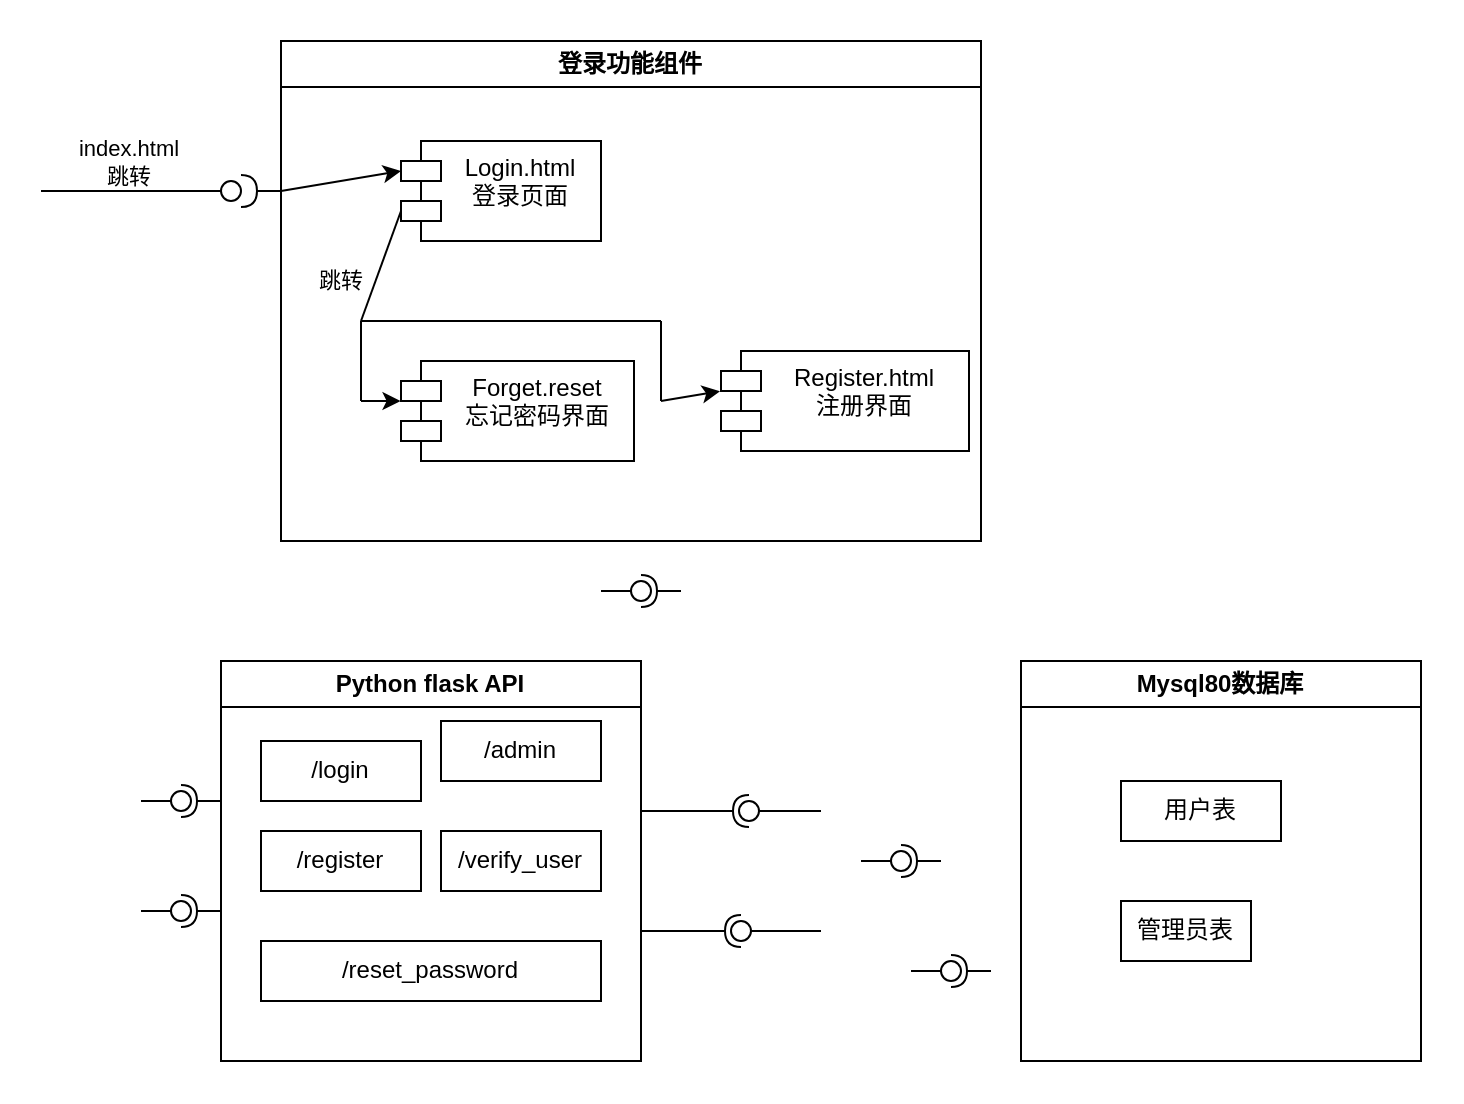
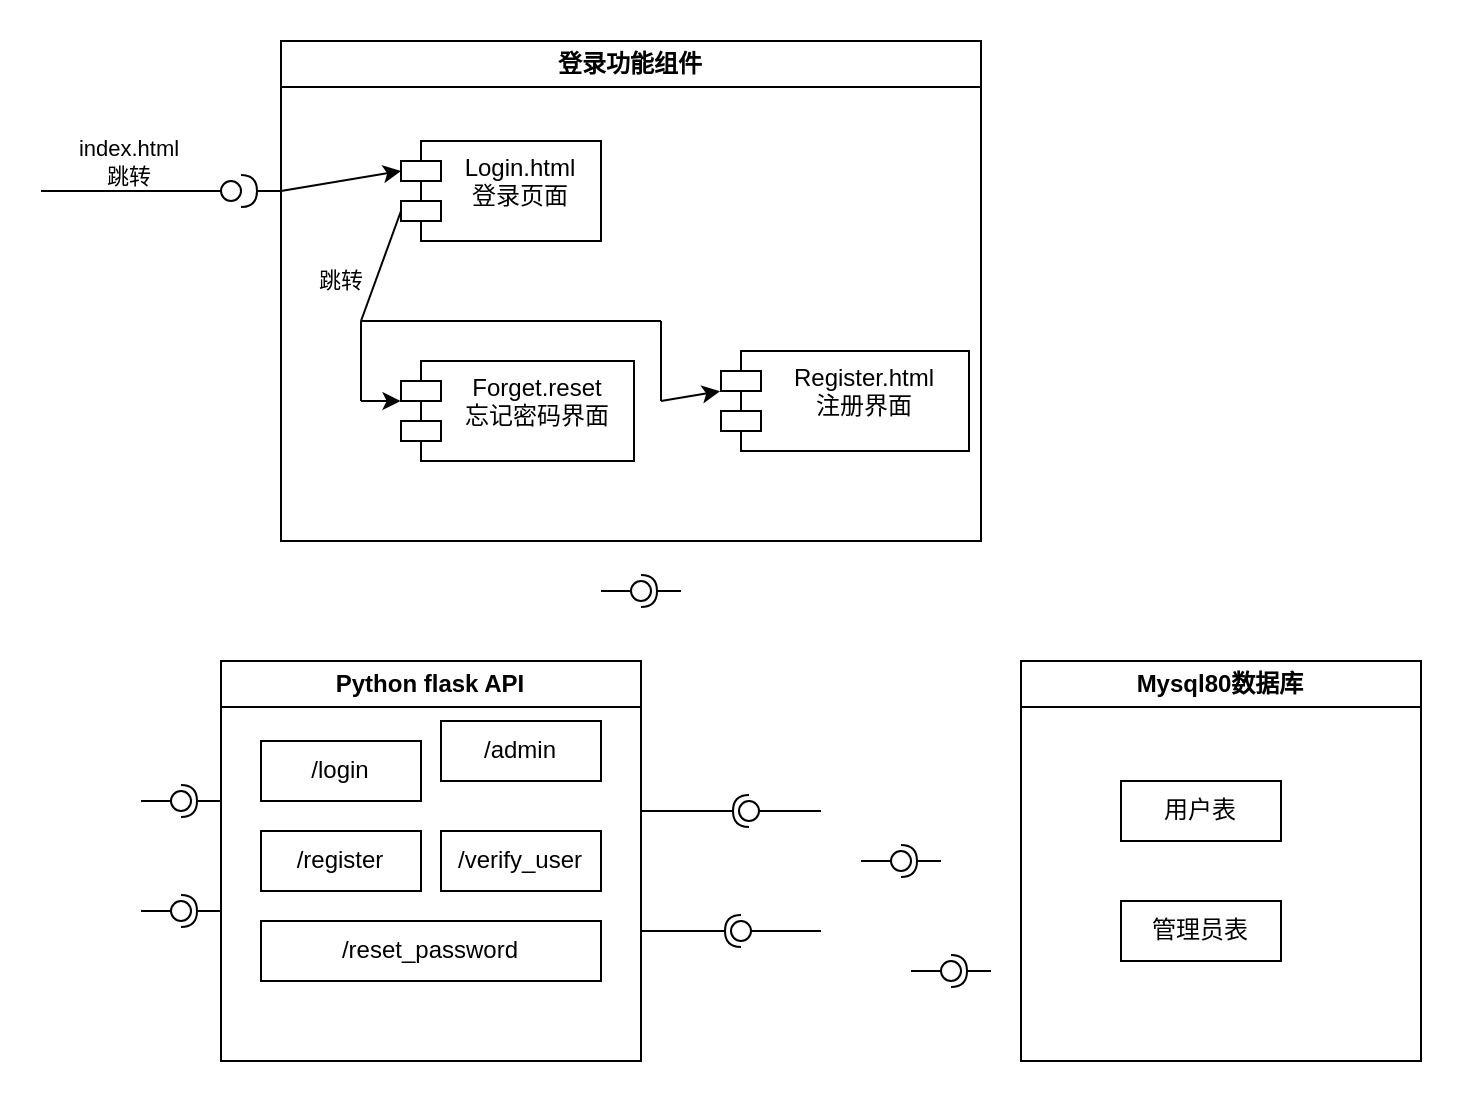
  <mxCell id="0" />
  <mxCell id="1" parent="0" />
  <mxCell id="2" value="登录功能组件" style="swimlane;whiteSpace=wrap;html=1;" vertex="1" parent="1"><mxGeometry x="140" y="20" width="350" height="250" as="geometry" /></mxCell>
  <mxCell id="3" value="Login.html&lt;div&gt;登录页面&lt;/div&gt;" style="shape=module;align=left;spacingLeft=20;align=center;verticalAlign=top;whiteSpace=wrap;html=1;" vertex="1" parent="2"><mxGeometry x="60" y="50" width="100" height="50" as="geometry" /></mxCell>
  <mxCell id="4" value="Forget.reset&lt;div&gt;忘记密码界面&lt;/div&gt;" style="shape=module;align=left;spacingLeft=20;align=center;verticalAlign=top;whiteSpace=wrap;html=1;" vertex="1" parent="2"><mxGeometry x="60" y="160" width="116.5" height="50" as="geometry" /></mxCell>
  <mxCell id="5" value="Register.html&lt;div&gt;注册界面&lt;/div&gt;" style="shape=module;align=left;spacingLeft=20;align=center;verticalAlign=top;whiteSpace=wrap;html=1;" vertex="1" parent="2"><mxGeometry x="220" y="155" width="124" height="50" as="geometry" /></mxCell>
  <mxCell id="6" value="" style="endArrow=none;html=1;rounded=0;" edge="1" parent="2"><mxGeometry width="50" height="50" relative="1" as="geometry"><mxPoint x="40" y="140" as="sourcePoint" /><mxPoint x="190" y="140" as="targetPoint" /></mxGeometry></mxCell>
  <mxCell id="7" value="" style="endArrow=none;html=1;rounded=0;" edge="1" parent="2"><mxGeometry width="50" height="50" relative="1" as="geometry"><mxPoint x="40" y="180" as="sourcePoint" /><mxPoint x="40" y="140" as="targetPoint" /></mxGeometry></mxCell>
  <mxCell id="8" value="" style="endArrow=none;html=1;rounded=0;" edge="1" parent="2"><mxGeometry width="50" height="50" relative="1" as="geometry"><mxPoint x="190" y="180" as="sourcePoint" /><mxPoint x="190" y="140" as="targetPoint" /></mxGeometry></mxCell>
  <mxCell id="9" value="Python flask API" style="swimlane;whiteSpace=wrap;html=1;" vertex="1" parent="1"><mxGeometry x="110" y="330" width="210" height="200" as="geometry" /></mxCell>
  <mxCell id="10" value="/verify_user" style="rounded=0;whiteSpace=wrap;html=1;" vertex="1" parent="9"><mxGeometry x="110" y="85" width="80" height="30" as="geometry" /></mxCell>
  <mxCell id="11" value="/admin" style="rounded=0;whiteSpace=wrap;html=1;" vertex="1" parent="9"><mxGeometry x="110" y="30" width="80" height="30" as="geometry" /></mxCell>
  <mxCell id="12" value="/login" style="rounded=0;whiteSpace=wrap;html=1;" vertex="1" parent="9"><mxGeometry x="20" y="40" width="80" height="30" as="geometry" /></mxCell>
  <mxCell id="13" value="/register" style="rounded=0;whiteSpace=wrap;html=1;" vertex="1" parent="9"><mxGeometry x="20" y="85" width="80" height="30" as="geometry" /></mxCell>
- <mxCell id="14" value="/reset_password" style="rounded=0;whiteSpace=wrap;html=1;" vertex="1" parent="9"><mxGeometry x="20" y="140" width="170" height="30" as="geometry" /></mxCell>
+ <mxCell id="14" value="/reset_password" style="rounded=0;whiteSpace=wrap;html=1;" vertex="1" parent="9"><mxGeometry x="20" y="130" width="170" height="30" as="geometry" /></mxCell>
  <mxCell id="15" value="Mysql80数据库" style="swimlane;whiteSpace=wrap;html=1;" vertex="1" parent="1"><mxGeometry x="510" y="330" width="200" height="200" as="geometry" /></mxCell>
  <mxCell id="16" value="用户表" style="rounded=0;whiteSpace=wrap;html=1;" vertex="1" parent="15"><mxGeometry x="50" y="60" width="80" height="30" as="geometry" /></mxCell>
- <mxCell id="17" value="管理员表" style="rounded=0;whiteSpace=wrap;html=1;" vertex="1" parent="15"><mxGeometry x="50" y="120" width="65" height="30" as="geometry" /></mxCell>
+ <mxCell id="17" value="管理员表" style="rounded=0;whiteSpace=wrap;html=1;" vertex="1" parent="15"><mxGeometry x="50" y="120" width="80" height="30" as="geometry" /></mxCell>
  <mxCell id="18" value="" style="endArrow=classic;html=1;rounded=0;entryX=0;entryY=0;entryDx=0;entryDy=15;entryPerimeter=0;exitX=1;exitY=0.5;exitDx=0;exitDy=0;" edge="1" parent="1" target="3"><mxGeometry width="50" height="50" relative="1" as="geometry"><mxPoint x="140" y="95" as="sourcePoint" /><mxPoint x="330" y="210" as="targetPoint" /></mxGeometry></mxCell>
  <mxCell id="19" value="" style="endArrow=none;html=1;rounded=0;exitX=0;exitY=0;exitDx=0;exitDy=35;exitPerimeter=0;" edge="1" parent="1" source="3"><mxGeometry width="50" height="50" relative="1" as="geometry"><mxPoint x="300" y="250" as="sourcePoint" /><mxPoint x="180" y="160" as="targetPoint" /></mxGeometry></mxCell>
  <mxCell id="20" value="跳转" style="edgeLabel;html=1;align=center;verticalAlign=middle;resizable=0;points=[];" vertex="1" connectable="0" parent="19"><mxGeometry x="0.058" y="-1" relative="1" as="geometry"><mxPoint x="-19" y="6" as="offset" /></mxGeometry></mxCell>
  <mxCell id="21" value="" style="endArrow=classic;html=1;rounded=0;entryX=-0.004;entryY=0.403;entryDx=0;entryDy=0;entryPerimeter=0;" edge="1" parent="1" target="5"><mxGeometry width="50" height="50" relative="1" as="geometry"><mxPoint x="330" y="200" as="sourcePoint" /><mxPoint x="350" y="199" as="targetPoint" /></mxGeometry></mxCell>
  <mxCell id="22" value="" style="endArrow=classic;html=1;rounded=0;entryX=-0.002;entryY=0.401;entryDx=0;entryDy=0;entryPerimeter=0;" edge="1" parent="1" target="4"><mxGeometry width="50" height="50" relative="1" as="geometry"><mxPoint x="180" y="200" as="sourcePoint" /><mxPoint x="199" y="201" as="targetPoint" /></mxGeometry></mxCell>
  <mxCell id="23" value="" style="ellipse;whiteSpace=wrap;html=1;align=center;aspect=fixed;fillColor=none;strokeColor=none;resizable=0;perimeter=centerPerimeter;rotatable=0;allowArrows=0;points=[];outlineConnect=1;" vertex="1" parent="1"><mxGeometry x="200" y="180" width="10" height="10" as="geometry" /></mxCell>
  <mxCell id="24" value="" style="rounded=0;orthogonalLoop=1;jettySize=auto;html=1;endArrow=halfCircle;endFill=0;endSize=6;strokeWidth=1;sketch=0;" edge="1" parent="1"><mxGeometry relative="1" as="geometry"><mxPoint x="140" y="95" as="sourcePoint" /><mxPoint x="120" y="95" as="targetPoint" /></mxGeometry></mxCell>
  <mxCell id="25" value="" style="rounded=0;orthogonalLoop=1;jettySize=auto;html=1;endArrow=oval;endFill=0;sketch=0;sourcePerimeterSpacing=0;targetPerimeterSpacing=0;endSize=10;" edge="1" target="27" parent="1"><mxGeometry relative="1" as="geometry"><mxPoint x="20" y="95" as="sourcePoint" /></mxGeometry></mxCell>
  <mxCell id="26" value="index.html&lt;div&gt;跳转&lt;/div&gt;" style="edgeLabel;html=1;align=center;verticalAlign=middle;resizable=0;points=[];" vertex="1" connectable="0" parent="25"><mxGeometry x="-0.092" relative="1" as="geometry"><mxPoint y="-15" as="offset" /></mxGeometry></mxCell>
  <mxCell id="27" value="" style="ellipse;whiteSpace=wrap;html=1;align=center;aspect=fixed;fillColor=none;strokeColor=none;resizable=0;perimeter=centerPerimeter;rotatable=0;allowArrows=0;points=[];outlineConnect=1;" vertex="1" parent="1"><mxGeometry x="110" y="90" width="10" height="10" as="geometry" /></mxCell>
  <mxCell id="28" value="" style="rounded=0;orthogonalLoop=1;jettySize=auto;html=1;endArrow=halfCircle;endFill=0;endSize=6;strokeWidth=1;sketch=0;" edge="1" target="30" parent="1"><mxGeometry relative="1" as="geometry"><mxPoint x="470" y="430" as="sourcePoint" /></mxGeometry></mxCell>
  <mxCell id="29" value="" style="rounded=0;orthogonalLoop=1;jettySize=auto;html=1;endArrow=oval;endFill=0;sketch=0;sourcePerimeterSpacing=0;targetPerimeterSpacing=0;endSize=10;" edge="1" target="30" parent="1"><mxGeometry relative="1" as="geometry"><mxPoint x="430" y="430" as="sourcePoint" /></mxGeometry></mxCell>
  <mxCell id="30" value="" style="ellipse;whiteSpace=wrap;html=1;align=center;aspect=fixed;fillColor=none;strokeColor=none;resizable=0;perimeter=centerPerimeter;rotatable=0;allowArrows=0;points=[];outlineConnect=1;" vertex="1" parent="1"><mxGeometry x="445" y="425" width="10" height="10" as="geometry" /></mxCell>
  <mxCell id="31" value="" style="rounded=0;orthogonalLoop=1;jettySize=auto;html=1;endArrow=halfCircle;endFill=0;endSize=6;strokeWidth=1;sketch=0;" edge="1" target="33" parent="1"><mxGeometry relative="1" as="geometry"><mxPoint x="110" y="400" as="sourcePoint" /></mxGeometry></mxCell>
  <mxCell id="32" value="" style="rounded=0;orthogonalLoop=1;jettySize=auto;html=1;endArrow=oval;endFill=0;sketch=0;sourcePerimeterSpacing=0;targetPerimeterSpacing=0;endSize=10;" edge="1" target="33" parent="1"><mxGeometry relative="1" as="geometry"><mxPoint x="70" y="400" as="sourcePoint" /></mxGeometry></mxCell>
  <mxCell id="33" value="" style="ellipse;whiteSpace=wrap;html=1;align=center;aspect=fixed;fillColor=none;strokeColor=none;resizable=0;perimeter=centerPerimeter;rotatable=0;allowArrows=0;points=[];outlineConnect=1;" vertex="1" parent="1"><mxGeometry x="85" y="395" width="10" height="10" as="geometry" /></mxCell>
  <mxCell id="34" value="" style="rounded=0;orthogonalLoop=1;jettySize=auto;html=1;endArrow=halfCircle;endFill=0;endSize=6;strokeWidth=1;sketch=0;entryX=-0.265;entryY=0.6;entryDx=0;entryDy=0;entryPerimeter=0;" edge="1" target="36" parent="1"><mxGeometry relative="1" as="geometry"><mxPoint x="320" y="405" as="sourcePoint" /></mxGeometry></mxCell>
  <mxCell id="35" value="" style="rounded=0;orthogonalLoop=1;jettySize=auto;html=1;endArrow=oval;endFill=0;sketch=0;sourcePerimeterSpacing=0;targetPerimeterSpacing=0;endSize=10;" edge="1" target="36" parent="1"><mxGeometry relative="1" as="geometry"><mxPoint x="410" y="405" as="sourcePoint" /></mxGeometry></mxCell>
  <mxCell id="36" value="" style="ellipse;whiteSpace=wrap;html=1;align=center;aspect=fixed;fillColor=none;strokeColor=none;resizable=0;perimeter=centerPerimeter;rotatable=0;allowArrows=0;points=[];outlineConnect=1;" vertex="1" parent="1"><mxGeometry x="369" y="400" width="10" height="10" as="geometry" /></mxCell>
  <mxCell id="37" value="" style="rounded=0;orthogonalLoop=1;jettySize=auto;html=1;endArrow=halfCircle;endFill=0;endSize=6;strokeWidth=1;sketch=0;" edge="1" target="39" parent="1"><mxGeometry relative="1" as="geometry"><mxPoint x="320" y="465" as="sourcePoint" /></mxGeometry></mxCell>
  <mxCell id="38" value="" style="rounded=0;orthogonalLoop=1;jettySize=auto;html=1;endArrow=oval;endFill=0;sketch=0;sourcePerimeterSpacing=0;targetPerimeterSpacing=0;endSize=10;" edge="1" target="39" parent="1"><mxGeometry relative="1" as="geometry"><mxPoint x="410" y="465" as="sourcePoint" /></mxGeometry></mxCell>
  <mxCell id="39" value="" style="ellipse;whiteSpace=wrap;html=1;align=center;aspect=fixed;fillColor=none;strokeColor=none;resizable=0;perimeter=centerPerimeter;rotatable=0;allowArrows=0;points=[];outlineConnect=1;" vertex="1" parent="1"><mxGeometry x="365" y="460" width="10" height="10" as="geometry" /></mxCell>
  <mxCell id="40" value="" style="rounded=0;orthogonalLoop=1;jettySize=auto;html=1;endArrow=halfCircle;endFill=0;endSize=6;strokeWidth=1;sketch=0;" edge="1" target="42" parent="1"><mxGeometry relative="1" as="geometry"><mxPoint x="495" y="485" as="sourcePoint" /></mxGeometry></mxCell>
  <mxCell id="41" value="" style="rounded=0;orthogonalLoop=1;jettySize=auto;html=1;endArrow=oval;endFill=0;sketch=0;sourcePerimeterSpacing=0;targetPerimeterSpacing=0;endSize=10;" edge="1" target="42" parent="1"><mxGeometry relative="1" as="geometry"><mxPoint x="455" y="485" as="sourcePoint" /></mxGeometry></mxCell>
  <mxCell id="42" value="" style="ellipse;whiteSpace=wrap;html=1;align=center;aspect=fixed;fillColor=none;strokeColor=none;resizable=0;perimeter=centerPerimeter;rotatable=0;allowArrows=0;points=[];outlineConnect=1;" vertex="1" parent="1"><mxGeometry x="470" y="480" width="10" height="10" as="geometry" /></mxCell>
  <mxCell id="43" value="" style="rounded=0;orthogonalLoop=1;jettySize=auto;html=1;endArrow=halfCircle;endFill=0;endSize=6;strokeWidth=1;sketch=0;entryX=0.6;entryY=0.893;entryDx=0;entryDy=0;entryPerimeter=0;" edge="1" target="45" parent="1"><mxGeometry relative="1" as="geometry"><mxPoint x="110" y="455" as="sourcePoint" /><mxPoint x="90" y="450" as="targetPoint" /></mxGeometry></mxCell>
  <mxCell id="44" value="" style="rounded=0;orthogonalLoop=1;jettySize=auto;html=1;endArrow=oval;endFill=0;sketch=0;sourcePerimeterSpacing=0;targetPerimeterSpacing=0;endSize=10;" edge="1" target="45" parent="1"><mxGeometry relative="1" as="geometry"><mxPoint x="70" y="455" as="sourcePoint" /></mxGeometry></mxCell>
  <mxCell id="45" value="" style="ellipse;whiteSpace=wrap;html=1;align=center;aspect=fixed;fillColor=none;strokeColor=none;resizable=0;perimeter=centerPerimeter;rotatable=0;allowArrows=0;points=[];outlineConnect=1;" vertex="1" parent="1"><mxGeometry x="85" y="450" width="10" height="10" as="geometry" /></mxCell>
  <mxCell id="46" value="" style="rounded=0;orthogonalLoop=1;jettySize=auto;html=1;endArrow=halfCircle;endFill=0;endSize=6;strokeWidth=1;sketch=0;" edge="1" target="48" parent="1"><mxGeometry relative="1" as="geometry"><mxPoint x="340" y="295" as="sourcePoint" /></mxGeometry></mxCell>
  <mxCell id="47" value="" style="rounded=0;orthogonalLoop=1;jettySize=auto;html=1;endArrow=oval;endFill=0;sketch=0;sourcePerimeterSpacing=0;targetPerimeterSpacing=0;endSize=10;" edge="1" target="48" parent="1"><mxGeometry relative="1" as="geometry"><mxPoint x="300" y="295" as="sourcePoint" /></mxGeometry></mxCell>
  <mxCell id="48" value="" style="ellipse;whiteSpace=wrap;html=1;align=center;aspect=fixed;fillColor=none;strokeColor=none;resizable=0;perimeter=centerPerimeter;rotatable=0;allowArrows=0;points=[];outlineConnect=1;" vertex="1" parent="1"><mxGeometry x="315" y="290" width="10" height="10" as="geometry" /></mxCell>
